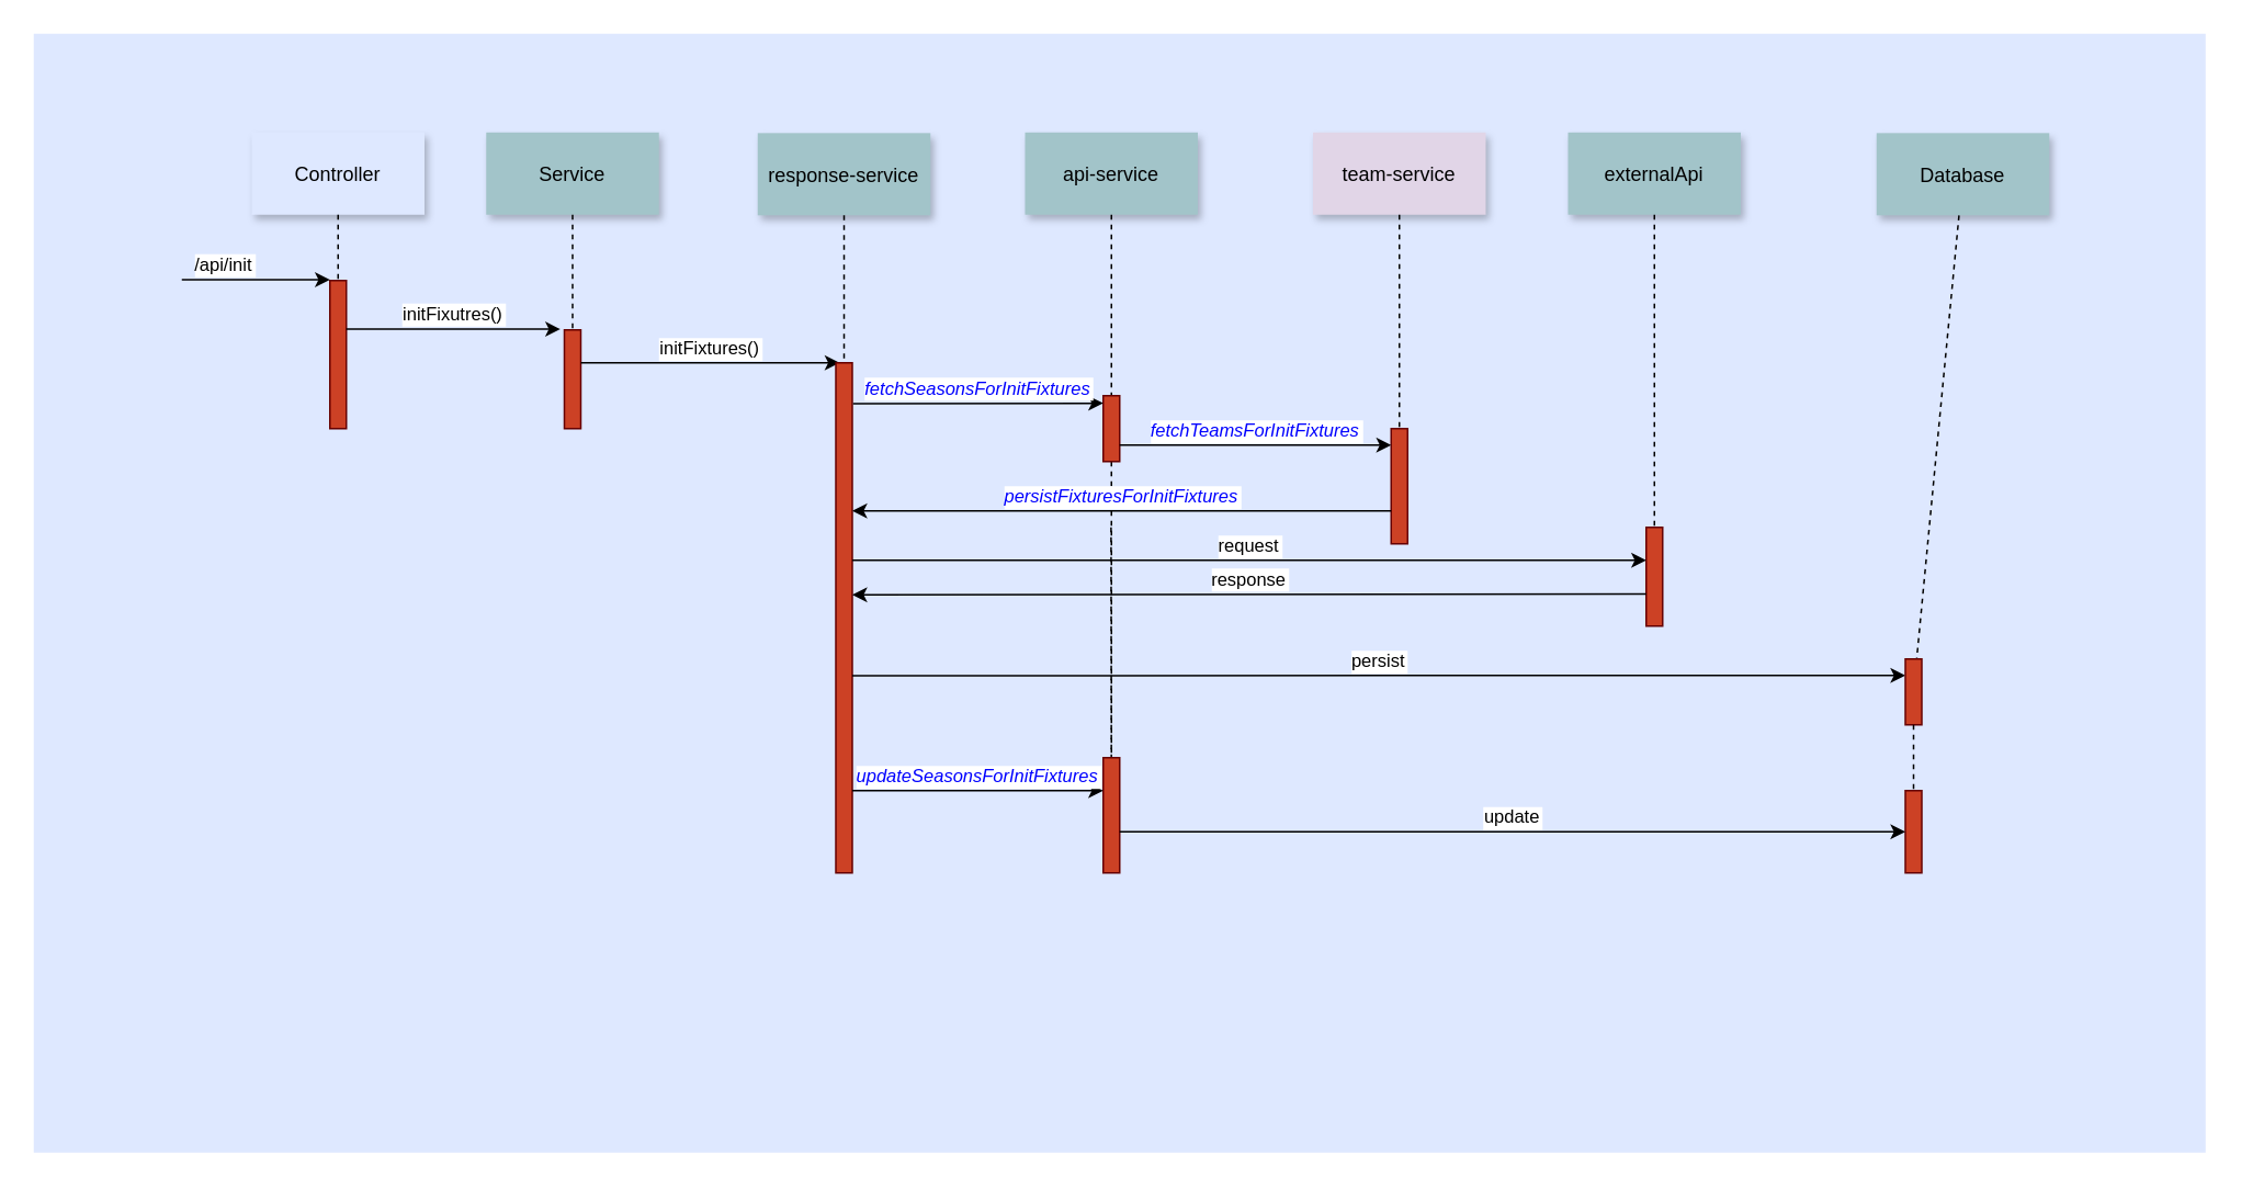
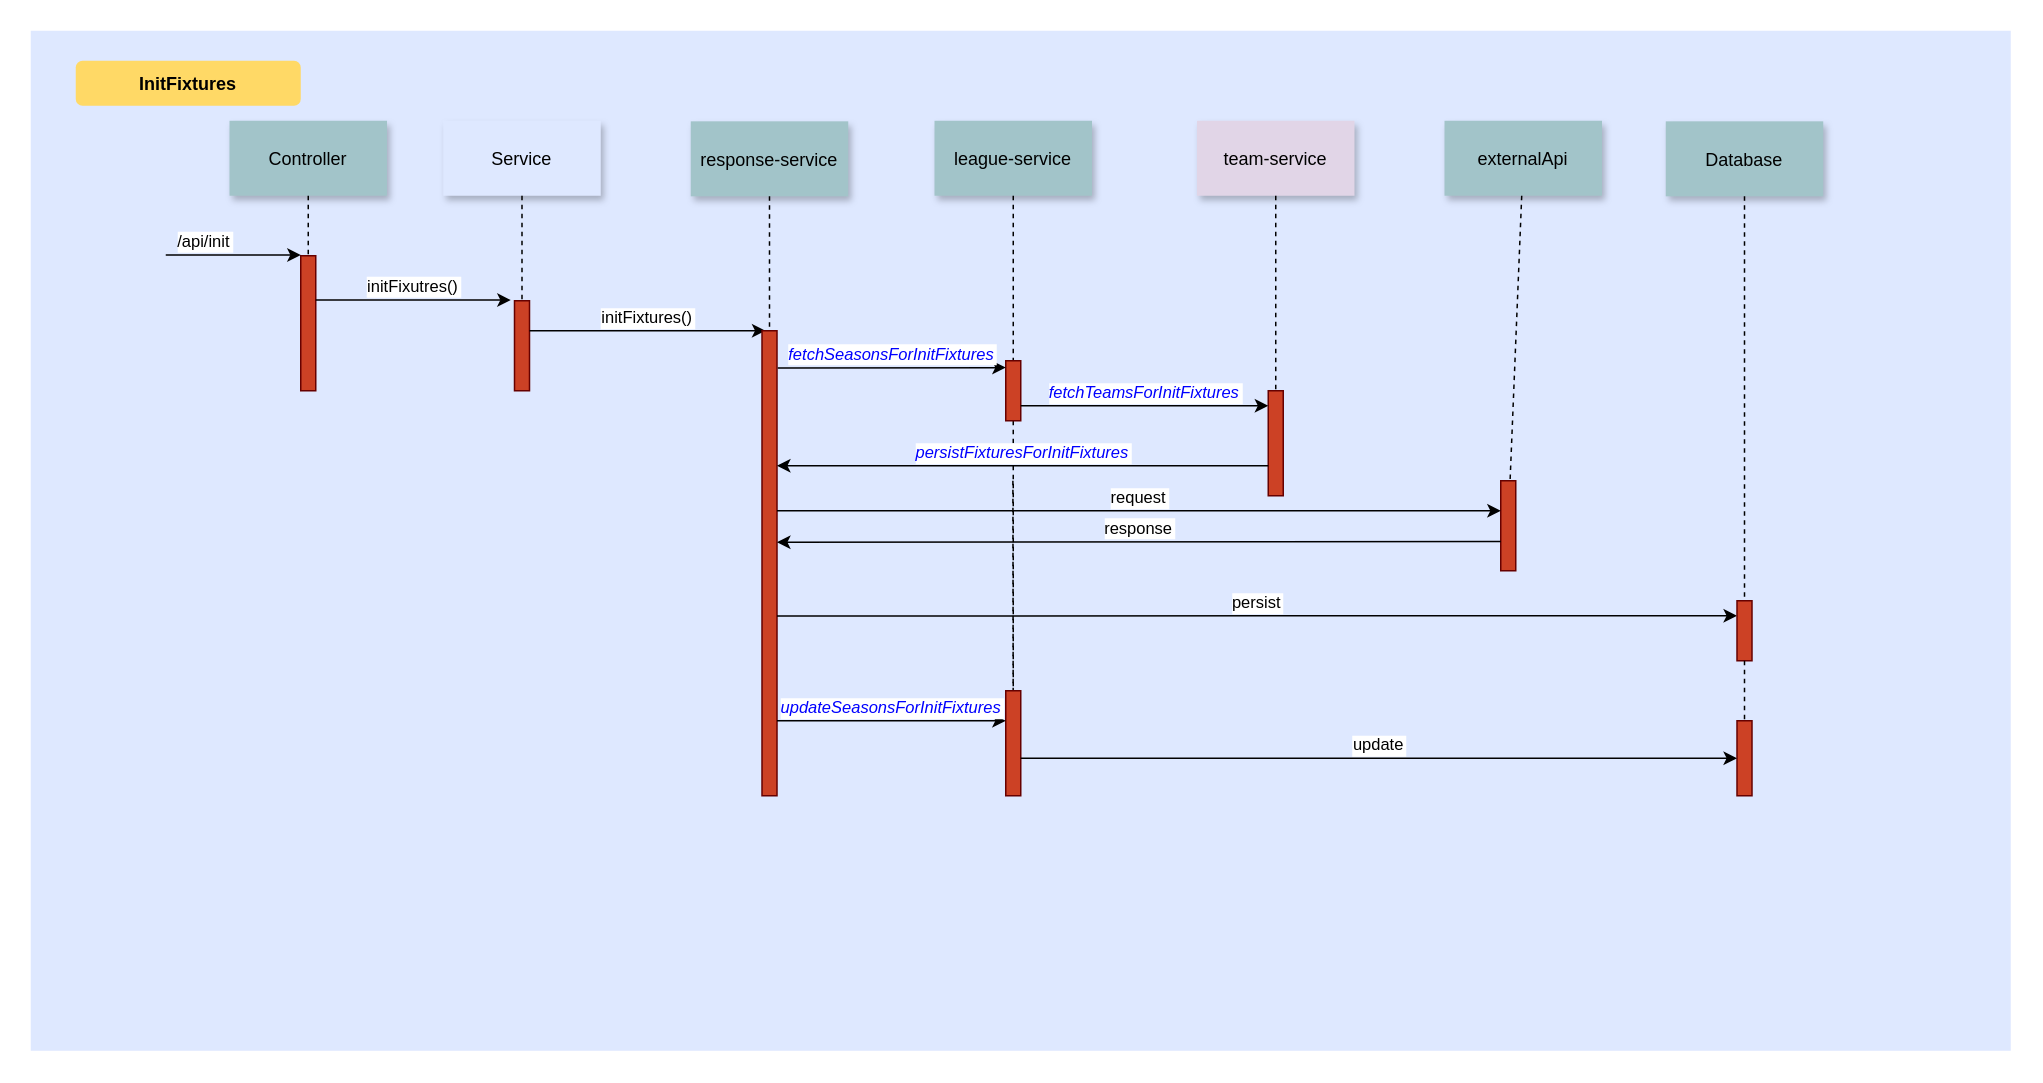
  <mxCell id="0" />
  <mxCell id="1" parent="0" />
  <mxCell id="2" value="" style="fillColor=#DEE8FF;strokeColor=none;movable=0;resizable=0;rotatable=0;deletable=0;editable=0;locked=1;connectable=0;" parent="1" vertex="1"><mxGeometry x="20" width="1320" height="680" as="geometry" y="20" /></mxCell>
  <mxCell id="3" value="" style="fillColor=#CC4125;strokeColor=#660000" parent="1" vertex="1"><mxGeometry x="200" y="170" width="10" height="90" as="geometry" /></mxCell>
  <mxCell id="4" value="/api/init" style="edgeStyle=none;verticalLabelPosition=top;verticalAlign=bottom;labelPosition=left;align=right" parent="1" edge="1"><mxGeometry width="100" height="100" as="geometry"><mxPoint x="110" y="169.5" as="sourcePoint" /><mxPoint x="200" y="169.5" as="targetPoint" /><mxPoint as="offset" /></mxGeometry></mxCell>
- <mxCell id="5" value="Controller" style="shadow=1;fillColor=#dee8ff;strokeColor=none;" parent="1" vertex="1"><mxGeometry x="152.5" y="80" width="105" height="50" as="geometry" /></mxCell>
+ <mxCell id="5" value="Controller" style="shadow=1;fillColor=#A2C4C9;strokeColor=none" parent="1" vertex="1"><mxGeometry x="152.5" y="80" width="105" height="50" as="geometry" /></mxCell>
  <mxCell id="6" value="" style="fillColor=#CC4125;strokeColor=#660000" parent="1" vertex="1"><mxGeometry x="342.5" y="200" width="10" height="60" as="geometry" /></mxCell>
- <mxCell id="7" value="Service" style="shadow=1;fillColor=#A2C4C9;strokeColor=none" parent="1" vertex="1"><mxGeometry x="295" y="80" width="105" height="50" as="geometry" /></mxCell>
+ <mxCell id="7" value="Service" style="shadow=1;fillColor=#dee8ff;strokeColor=none;" parent="1" vertex="1"><mxGeometry x="295" y="80" width="105" height="50" as="geometry" /></mxCell>
  <mxCell id="8" value="" style="edgeStyle=none;endArrow=none;dashed=1" parent="1" source="7" target="6" edge="1"><mxGeometry x="272.335" y="165" width="100" height="100" as="geometry"><mxPoint x="347.259" y="130" as="sourcePoint" /><mxPoint x="347.576" y="185" as="targetPoint" /></mxGeometry></mxCell>
  <mxCell id="9" value="initFixutres()" style="edgeStyle=none;verticalLabelPosition=top;verticalAlign=bottom" parent="1" edge="1"><mxGeometry width="100" height="100" as="geometry"><mxPoint x="210" y="199.5" as="sourcePoint" /><mxPoint x="340" y="199.5" as="targetPoint" /><mxPoint as="offset" /></mxGeometry></mxCell>
  <mxCell id="10" value="" style="edgeStyle=none;endArrow=none" parent="1" edge="1"><mxGeometry x="437.043" y="270" width="100" height="100" as="geometry"><mxPoint x="514.784" y="240" as="sourcePoint" /><mxPoint x="514.543" y="260" as="targetPoint" /></mxGeometry></mxCell>
  <mxCell id="11" value="initFixtures()" style="edgeStyle=elbowEdgeStyle;elbow=vertical;verticalLabelPosition=top;verticalAlign=bottom" parent="1" edge="1"><mxGeometry x="350" y="290" width="100" height="100" as="geometry"><mxPoint x="352.5" y="220" as="sourcePoint" /><mxPoint x="509.784" y="220" as="targetPoint" /></mxGeometry></mxCell>
- <mxCell id="12" value="api-service" style="shadow=1;fillColor=#A2C4C9;strokeColor=none" parent="1" vertex="1"><mxGeometry x="622.5" y="80" width="105" height="50" as="geometry" /></mxCell>
+ <mxCell id="12" value="league-service" style="shadow=1;fillColor=#A2C4C9;strokeColor=none" parent="1" vertex="1"><mxGeometry x="622.5" y="80" width="105" height="50" as="geometry" /></mxCell>
  <mxCell id="13" value="" style="edgeStyle=none;endArrow=none;dashed=1" parent="1" source="30" target="25" edge="1"><mxGeometry x="614.488" y="175.0" width="100" height="100" as="geometry"><mxPoint x="674.653" y="130" as="sourcePoint" /><mxPoint x="674.653" y="280" as="targetPoint" /></mxGeometry></mxCell>
  <mxCell id="14" value="team-service" style="shadow=1;fillColor=#e1d5e7;strokeColor=none;" parent="1" vertex="1"><mxGeometry x="797.5" y="80" width="105" height="50" as="geometry" /></mxCell>
- <mxCell id="15" value="externalApi" style="shadow=1;fillColor=#A2C4C9;strokeColor=none" parent="1" vertex="1"><mxGeometry x="952.5" y="80" width="105" height="50" as="geometry" /></mxCell>
+ <mxCell id="15" value="externalApi" style="shadow=1;fillColor=#A2C4C9;strokeColor=none" parent="1" vertex="1"><mxGeometry x="962.5" y="80" width="105" height="50" as="geometry" /></mxCell>
  <mxCell id="16" value="" style="edgeStyle=elbowEdgeStyle;elbow=horizontal;endArrow=none;dashed=1" parent="1" source="5" target="3" edge="1"><mxGeometry x="230.0" y="310" width="100" height="100" as="geometry"><mxPoint x="230" y="430" as="sourcePoint" /><mxPoint x="330" y="330" as="targetPoint" /></mxGeometry></mxCell>
+ <mxCell id="17" value="InitFixtures" style="rounded=1;fontStyle=1;fillColor=#FFD966;strokeColor=none" parent="1" vertex="1"><mxGeometry x="50" y="40" width="150" height="30" as="geometry" /></mxCell>
  <mxCell id="18" value="response-service" style="shadow=1;fillColor=#A2C4C9;strokeColor=none" parent="1" vertex="1"><mxGeometry x="460" y="80.39" width="105" height="50" as="geometry" /></mxCell>
  <mxCell id="19" value="" style="edgeStyle=none;endArrow=none;dashed=1" parent="1" source="21" edge="1"><mxGeometry x="614.488" y="175.0" width="100" height="100" as="geometry"><mxPoint x="512.153" y="130.39" as="sourcePoint" /><mxPoint x="512.5" y="289.39" as="targetPoint" /></mxGeometry></mxCell>
  <mxCell id="20" value="" style="edgeStyle=none;endArrow=none;dashed=1" parent="1" source="18" target="21" edge="1"><mxGeometry x="614.488" y="175.0" width="100" height="100" as="geometry"><mxPoint x="513" y="130" as="sourcePoint" /><mxPoint x="512.5" y="289.39" as="targetPoint" /></mxGeometry></mxCell>
  <mxCell id="21" value="" style="fillColor=#CC4125;strokeColor=#660000" parent="1" vertex="1"><mxGeometry x="507.5" y="220" width="10" height="310" as="geometry" /></mxCell>
  <mxCell id="22" value="" style="edgeStyle=none;endArrow=none;dashed=1" parent="1" source="14" target="23" edge="1"><mxGeometry x="727.335" y="165" width="100" height="100" as="geometry"><mxPoint x="850" y="130" as="sourcePoint" /><mxPoint x="850" y="309.394" as="targetPoint" /></mxGeometry></mxCell>
  <mxCell id="23" value="" style="fillColor=#CC4125;strokeColor=#660000" parent="1" vertex="1"><mxGeometry x="845" y="260" width="10" height="70" as="geometry" /></mxCell>
  <mxCell id="24" value="" style="edgeStyle=none;endArrow=none;dashed=1" parent="1" target="25" edge="1"><mxGeometry x="376.571" y="339.697" width="100" height="100" as="geometry"><mxPoint x="674.76" y="320" as="sourcePoint" /><mxPoint x="674.76" y="524" as="targetPoint" /></mxGeometry></mxCell>
  <mxCell id="25" value="" style="fillColor=#CC4125;strokeColor=#660000" parent="1" vertex="1"><mxGeometry x="670" y="460" width="10" height="70" as="geometry" /></mxCell>
  <mxCell id="26" value="updateSeasonsForInitFixtures" style="edgeStyle=elbowEdgeStyle;elbow=vertical;verticalLabelPosition=top;verticalAlign=bottom;fontStyle=2;fontColor=#0000FF;" parent="1" edge="1"><mxGeometry x="540" y="270" width="100" height="100" as="geometry"><mxPoint x="517.5" y="480" as="sourcePoint" /><mxPoint x="670" y="480.29" as="targetPoint" /><Array as="points"><mxPoint x="600" y="480" /></Array></mxGeometry></mxCell>
  <mxCell id="27" value="" style="edgeStyle=none;endArrow=none;dashed=1" parent="1" source="15" target="28" edge="1"><mxGeometry x="956.571" y="205" width="100" height="100" as="geometry"><mxPoint x="1005" y="130" as="sourcePoint" /><mxPoint x="1005" y="460" as="targetPoint" /></mxGeometry></mxCell>
  <mxCell id="28" value="" style="fillColor=#CC4125;strokeColor=#660000" parent="1" vertex="1"><mxGeometry x="1000" y="320" width="10" height="60" as="geometry" /></mxCell>
  <mxCell id="29" value="" style="edgeStyle=none;endArrow=none;dashed=1" parent="1" source="12" target="30" edge="1"><mxGeometry x="614.488" y="175.0" width="100" height="100" as="geometry"><mxPoint x="675" y="130" as="sourcePoint" /><mxPoint x="675" y="300" as="targetPoint" /></mxGeometry></mxCell>
  <mxCell id="30" value="" style="fillColor=#CC4125;strokeColor=#660000" parent="1" vertex="1"><mxGeometry x="670" y="240" width="10" height="40" as="geometry" /></mxCell>
  <mxCell id="31" value="fetchSeasonsForInitFixtures" style="edgeStyle=elbowEdgeStyle;elbow=vertical;verticalLabelPosition=top;verticalAlign=bottom;fontStyle=2;fontColor=#0000FF;" parent="1" edge="1"><mxGeometry width="100" height="100" as="geometry"><mxPoint x="518" y="244.87" as="sourcePoint" /><mxPoint x="670" y="244.87" as="targetPoint" /><Array as="points"><mxPoint x="600" y="244.58" /></Array><mxPoint as="offset" /></mxGeometry></mxCell>
  <mxCell id="32" value="fetchTeamsForInitFixtures" style="edgeStyle=elbowEdgeStyle;elbow=vertical;verticalLabelPosition=top;verticalAlign=bottom;exitX=1;exitY=0.5;exitDx=0;exitDy=0;fontStyle=2;fontColor=#0000FF;" parent="1" target="23" edge="1"><mxGeometry x="540" y="270" width="100" height="100" as="geometry"><mxPoint x="680" y="270" as="sourcePoint" /><mxPoint x="832.5" y="270.5" as="targetPoint" /><Array as="points" /></mxGeometry></mxCell>
  <mxCell id="33" value="request" style="edgeStyle=elbowEdgeStyle;elbow=vertical;verticalLabelPosition=top;verticalAlign=bottom;" parent="1" source="21" edge="1"><mxGeometry x="350" y="290" width="100" height="100" as="geometry"><mxPoint x="530" y="340" as="sourcePoint" /><mxPoint x="1000" y="340" as="targetPoint" /></mxGeometry></mxCell>
  <mxCell id="34" value="persist" style="edgeStyle=elbowEdgeStyle;elbow=vertical;verticalLabelPosition=top;verticalAlign=bottom;" parent="1" edge="1" target="39"><mxGeometry x="350" y="290" width="100" height="100" as="geometry"><mxPoint x="517.5" y="410.16" as="sourcePoint" /><mxPoint x="1160" y="410" as="targetPoint" /></mxGeometry></mxCell>
  <mxCell id="35" value="persistFixturesForInitFixtures" style="edgeStyle=elbowEdgeStyle;elbow=vertical;verticalLabelPosition=top;verticalAlign=bottom;fontStyle=2;fontColor=#0000FF;" edge="1" parent="1" source="23"><mxGeometry x="540" y="270" width="100" height="100" as="geometry"><mxPoint x="840" y="310" as="sourcePoint" /><mxPoint x="517.5" y="310" as="targetPoint" /><Array as="points" /></mxGeometry></mxCell>
- <mxCell id="36" value="Database" style="shadow=1;fillColor=#A2C4C9;strokeColor=none" vertex="1" parent="1"><mxGeometry x="1140" y="80.39" width="105" height="50" as="geometry" /></mxCell>
+ <mxCell id="36" value="Database" style="shadow=1;fillColor=#A2C4C9;strokeColor=none" vertex="1" parent="1"><mxGeometry x="1110" y="80.39" width="105" height="50" as="geometry" /></mxCell>
  <mxCell id="37" value="response" style="edgeStyle=elbowEdgeStyle;elbow=vertical;verticalLabelPosition=top;verticalAlign=bottom;exitX=1.236;exitY=0.567;exitDx=0;exitDy=0;exitPerimeter=0;" edge="1" parent="1" target="21"><mxGeometry x="350" y="290" width="100" height="100" as="geometry"><mxPoint x="1000" y="360.5" as="sourcePoint" /><mxPoint x="540" y="360" as="targetPoint" /></mxGeometry></mxCell>
  <mxCell id="38" value="" style="edgeStyle=none;endArrow=none;dashed=1" edge="1" parent="1" source="36" target="39"><mxGeometry x="956.571" y="205" width="100" height="100" as="geometry"><mxPoint x="1173" y="130" as="sourcePoint" /><mxPoint x="1173" y="460" as="targetPoint" /></mxGeometry></mxCell>
  <mxCell id="39" value="" style="fillColor=#CC4125;strokeColor=#660000" vertex="1" parent="1"><mxGeometry x="1157.5" y="400" width="10" height="40" as="geometry" /></mxCell>
  <mxCell id="40" value="" style="edgeStyle=none;endArrow=none;dashed=1;" edge="1" parent="1" source="39" target="41"><mxGeometry x="956.571" y="205" width="100" height="100" as="geometry"><mxPoint x="1162" y="450" as="sourcePoint" /><mxPoint x="1162" y="470" as="targetPoint" /></mxGeometry></mxCell>
  <mxCell id="41" value="" style="fillColor=#CC4125;strokeColor=#660000" vertex="1" parent="1"><mxGeometry x="1157.5" y="480" width="10" height="50" as="geometry" /></mxCell>
  <mxCell id="42" value="update" style="edgeStyle=elbowEdgeStyle;elbow=vertical;verticalLabelPosition=top;verticalAlign=bottom;" edge="1" parent="1" source="25" target="41"><mxGeometry x="350" y="290" width="100" height="100" as="geometry"><mxPoint x="740" y="504.8" as="sourcePoint" /><mxPoint x="1125.5" y="504.89" as="targetPoint" /></mxGeometry></mxCell>
